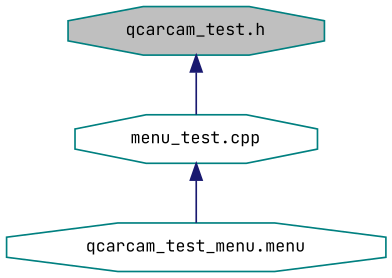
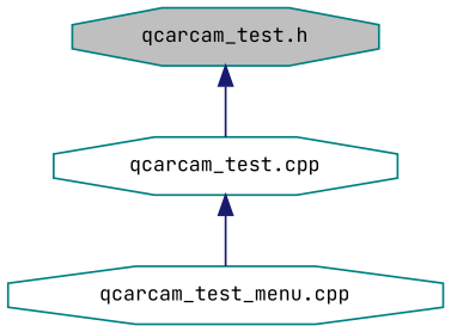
  digraph {
    fontname="JetBrains Mono"
    node [color=teal fillcolor=white fontname="JetBrains Mono" fontsize=10 shape=octagon style=filled]
    edge [color=midnightblue dir=back fontname="JetBrains Mono" fontsize=10 labelfontname=Helvetica labelfontsize=10 style=solid]
    n1 [fillcolor=grey75 fontcolor=black height=0.2 label="qcarcam_test.h" width=0.4]
-   n2 [height=0.2 label="menu_test.cpp" width=0.4]
-   n3 [height=0.2 label="qcarcam_test_menu.menu" width=0.4]
+   n2 [height=0.2 label="qcarcam_test.cpp" width=0.4]
+   n3 [height=0.2 label="qcarcam_test_menu.cpp" width=0.4]
    n1 -> n2
    n2 -> n3
  }
